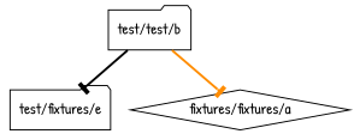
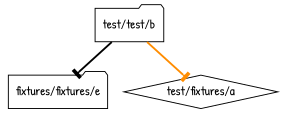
  digraph {
    fontname="Patrick Hand"
    node [fontname="Patrick Hand" shape=folder]
    edge [arrowhead=tee fontname="Patrick Hand" style=bold]
    n1 [label="test/test/b"]
-   "test/fixtures/e"
-   "test/fixtures/a" [shape=diamond label="fixtures/fixtures/a"]
+   "test/fixtures/e" [label="fixtures/fixtures/e"]
+   "test/fixtures/a" [shape=diamond]
    n1 -> "test/fixtures/e" [color=black]
    n1 -> "test/fixtures/a" [color=darkorange]
  }
